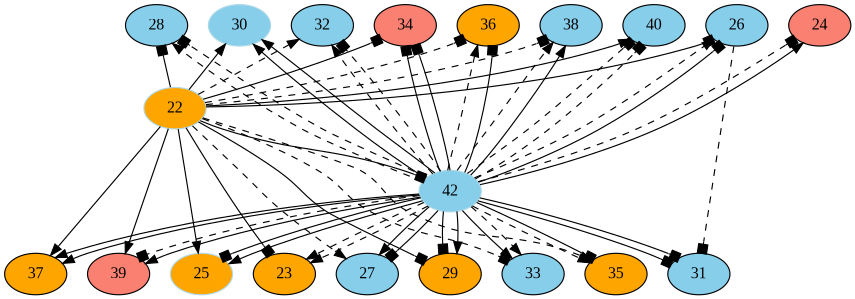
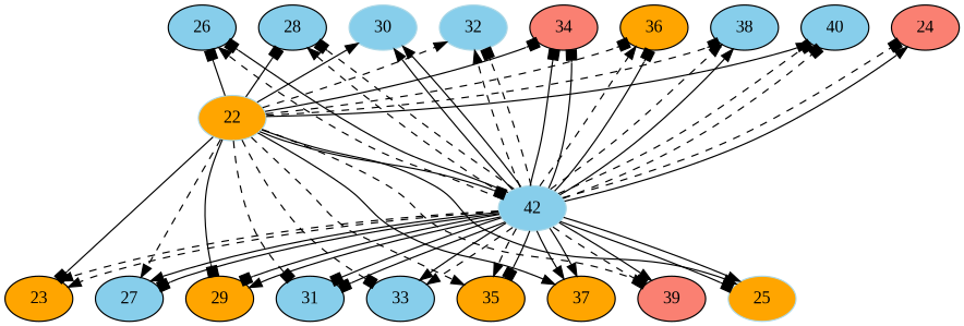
  digraph {
    fontname="Liberation Serif"
    node [fillcolor=skyblue fontname="Liberation Serif" style=filled]
    edge [arrowhead=normal fontname="Liberation Serif" style=solid]
    24 [fillcolor=salmon]
    26
    28
    30 [color=lightblue]
-   32
+   32 [color=lightblue]
    34 [fillcolor=salmon]
    36 [fillcolor=orange]
    38
    40
    22 [color=lightblue fillcolor=orange]
    25 [color=lightblue fillcolor=orange]
    23 [fillcolor=orange]
    27
    29 [fillcolor=orange]
    31
    33
    35 [fillcolor=orange]
    37 [fillcolor=orange]
    39 [fillcolor=salmon]
    42 [color=lightblue]
    subgraph sub_1 {
      rank=min
      24
      26
      28
      30
      32
      34
      36
      38
      40
    }
    22 -> 26 [arrowhead=box]
    22 -> 28 [arrowhead=box]
    22 -> 30
    22 -> 32 [style=dashed]
    22 -> 34 [arrowhead=box]
    22 -> 36 [arrowhead=box style=dashed]
    22 -> 38 [arrowhead=box style=dashed]
    22 -> 40
    22 -> 25
    22 -> 23 [arrowhead=box]
    22 -> 27 [style=dashed]
    22 -> 29 [arrowhead=box]
-   26 -> 31 [arrowhead=box style=dashed]
+   22 -> 31 [arrowhead=box style=dashed]
    22 -> 33 [arrowhead=box style=dashed]
    22 -> 35 [style=dashed]
    22 -> 37
-   22 -> 39
+   22 -> 39 [style=dashed]
    22 -> 42 [arrowhead=box]
    42 -> 24 [arrowhead=box style=dashed]
    42 -> 24
    42 -> 26 [style=dashed]
    42 -> 26 [arrowhead=box]
    42 -> 28 [style=dashed]
    42 -> 28 [arrowhead=box style=dashed]
    42 -> 30
    42 -> 30
    42 -> 32 [style=dashed]
    42 -> 32 [arrowhead=box style=dashed]
    42 -> 34 [arrowhead=box]
    42 -> 34 [arrowhead=box]
    42 -> 36 [style=dashed]
    42 -> 36 [arrowhead=box]
    42 -> 38 [style=dashed]
    42 -> 38
    42 -> 40 [arrowhead=box style=dashed]
    42 -> 40 [arrowhead=box style=dashed]
    42 -> 25 [arrowhead=box]
    42 -> 25
    42 -> 23 [style=dashed]
    42 -> 23 [style=dashed]
    42 -> 27
    42 -> 27 [arrowhead=box]
    42 -> 29 [arrowhead=box]
    42 -> 29
    42 -> 31 [arrowhead=box]
    42 -> 31 [arrowhead=box]
    42 -> 33
    42 -> 33 [style=dashed]
    42 -> 35 [style=dashed]
    42 -> 35 [arrowhead=box]
    42 -> 37
    42 -> 37
    42 -> 39 [arrowhead=box style=dashed]
    42 -> 39
  }
